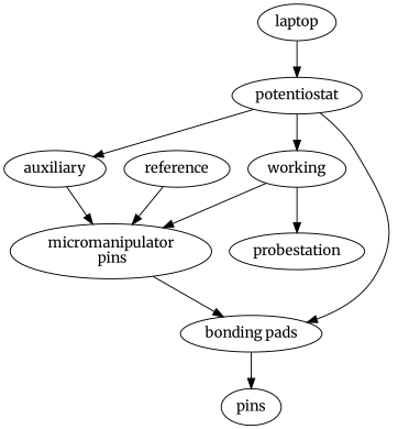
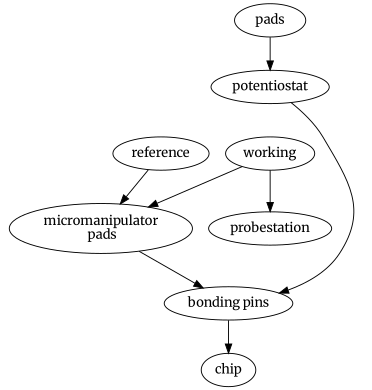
  digraph {
    fontname=Merriweather
    node [fontname=Merriweather]
    edge [fontname=Merriweather]
-   laptop
+   laptop [label=pads]
    potentiostat
-   auxiliary
    working
-   n5 [label="bonding pads"]
-   n6 [label="micromanipulator\n pins"]
+   n5 [label="bonding pins"]
+   n6 [label="micromanipulator\n pads"]
    probestation
    reference
-   chip [label=pins]
+   chip
    laptop -> potentiostat
-   potentiostat -> auxiliary
-   potentiostat -> working
    potentiostat -> n5
-   auxiliary -> n6
    working -> n6
    working -> probestation
    n5 -> chip
    n6 -> n5
    reference -> n6
  }
